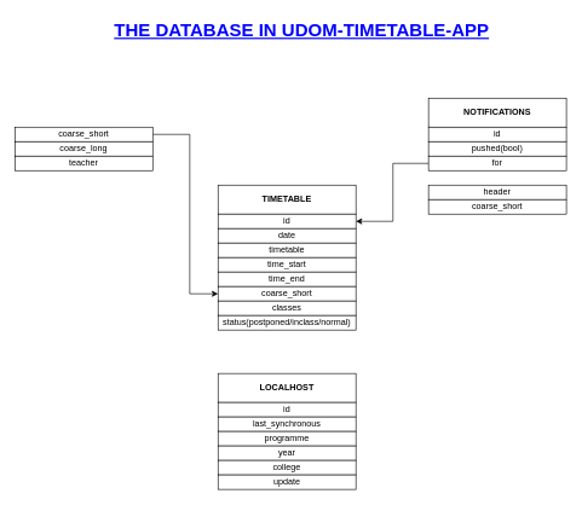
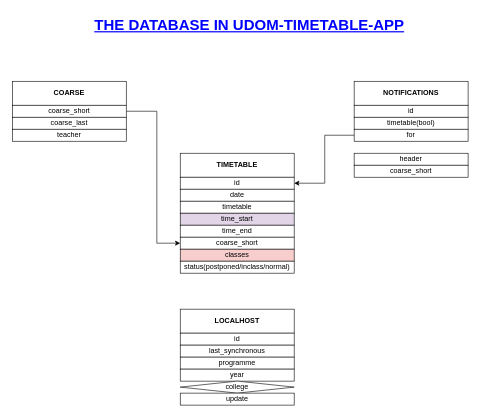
  <mxCell id="0" />
  <mxCell id="1" parent="0" />
+ <mxCell id="2" value="COARSE" style="rounded=0;whiteSpace=wrap;html=1;fontStyle=1" vertex="1" parent="1"><mxGeometry x="20" y="135" width="190" height="40" as="geometry" /></mxCell>
  <mxCell id="3" style="edgeStyle=orthogonalEdgeStyle;rounded=0;orthogonalLoop=1;jettySize=auto;html=1;exitX=1;exitY=0.5;exitDx=0;exitDy=0;entryX=0;entryY=0.5;entryDx=0;entryDy=0;" edge="1" parent="1" source="4" target="13"><mxGeometry relative="1" as="geometry"><mxPoint x="260" y="505" as="targetPoint" /><Array as="points"><mxPoint x="261" y="185" /><mxPoint x="261" y="405" /></Array></mxGeometry></mxCell>
  <mxCell id="4" value="coarse_short" style="rounded=0;whiteSpace=wrap;html=1;" vertex="1" parent="1"><mxGeometry x="20" y="175" width="190" height="20" as="geometry" /></mxCell>
- <mxCell id="5" value="coarse_long" style="rounded=0;whiteSpace=wrap;html=1;" vertex="1" parent="1"><mxGeometry x="20" y="195" width="190" height="20" as="geometry" /></mxCell>
+ <mxCell id="5" value="coarse_last" style="rounded=0;whiteSpace=wrap;html=1;" vertex="1" parent="1"><mxGeometry x="20" y="195" width="190" height="20" as="geometry" /></mxCell>
  <mxCell id="6" value="teacher" style="rounded=0;whiteSpace=wrap;html=1;" vertex="1" parent="1"><mxGeometry x="20" y="215" width="190" height="20" as="geometry" /></mxCell>
  <mxCell id="7" value="TIMETABLE" style="rounded=0;whiteSpace=wrap;html=1;fontStyle=1" vertex="1" parent="1"><mxGeometry x="300" y="255" width="190" height="40" as="geometry" /></mxCell>
  <mxCell id="8" value="id" style="rounded=0;whiteSpace=wrap;html=1;" vertex="1" parent="1"><mxGeometry x="300" y="295" width="190" height="20" as="geometry" /></mxCell>
  <mxCell id="9" value="date" style="rounded=0;whiteSpace=wrap;html=1;" vertex="1" parent="1"><mxGeometry x="300" y="315" width="190" height="20" as="geometry" /></mxCell>
  <mxCell id="10" value="timetable" style="rounded=0;whiteSpace=wrap;html=1;" vertex="1" parent="1"><mxGeometry x="300" y="335" width="190" height="20" as="geometry" /></mxCell>
- <mxCell id="11" value="time_start" style="rounded=0;whiteSpace=wrap;html=1;" vertex="1" parent="1"><mxGeometry x="300" y="355" width="190" height="20" as="geometry" /></mxCell>
+ <mxCell id="11" value="time_start" style="rounded=0;whiteSpace=wrap;html=1;fillColor=#e1d5e7;" vertex="1" parent="1"><mxGeometry x="300" y="355" width="190" height="20" as="geometry" /></mxCell>
  <mxCell id="12" value="time_end" style="rounded=0;whiteSpace=wrap;html=1;" vertex="1" parent="1"><mxGeometry x="300" y="375" width="190" height="20" as="geometry" /></mxCell>
  <mxCell id="13" value="coarse_short" style="rounded=0;whiteSpace=wrap;html=1;" vertex="1" parent="1"><mxGeometry x="300" y="395" width="190" height="20" as="geometry" /></mxCell>
- <mxCell id="14" value="classes" style="rounded=0;whiteSpace=wrap;html=1;" vertex="1" parent="1"><mxGeometry x="300" y="415" width="190" height="20" as="geometry" /></mxCell>
+ <mxCell id="14" value="classes" style="rounded=0;whiteSpace=wrap;html=1;fillColor=#f8cecc;" vertex="1" parent="1"><mxGeometry x="300" y="415" width="190" height="20" as="geometry" /></mxCell>
  <mxCell id="15" value="status(postponed/inclass/normal)" style="rounded=0;whiteSpace=wrap;html=1;" vertex="1" parent="1"><mxGeometry x="300" y="435" width="190" height="20" as="geometry" /></mxCell>
  <mxCell id="16" value="NOTIFICATIONS" style="rounded=0;whiteSpace=wrap;html=1;fontStyle=1" vertex="1" parent="1"><mxGeometry x="590" y="135" width="190" height="40" as="geometry" /></mxCell>
  <mxCell id="17" value="id" style="rounded=0;whiteSpace=wrap;html=1;" vertex="1" parent="1"><mxGeometry x="590" y="175" width="190" height="20" as="geometry" /></mxCell>
- <mxCell id="18" value="pushed(bool)" style="rounded=0;whiteSpace=wrap;html=1;" vertex="1" parent="1"><mxGeometry x="590" y="195" width="190" height="20" as="geometry" /></mxCell>
+ <mxCell id="18" value="timetable(bool)" style="rounded=0;whiteSpace=wrap;html=1;" vertex="1" parent="1"><mxGeometry x="590" y="195" width="190" height="20" as="geometry" /></mxCell>
  <mxCell id="19" style="edgeStyle=orthogonalEdgeStyle;rounded=0;orthogonalLoop=1;jettySize=auto;html=1;entryX=1;entryY=0.5;entryDx=0;entryDy=0;" edge="1" parent="1" source="20" target="8"><mxGeometry relative="1" as="geometry"><mxPoint x="540" y="355" as="targetPoint" /><Array as="points"><mxPoint x="541" y="225" /><mxPoint x="541" y="305" /></Array></mxGeometry></mxCell>
  <mxCell id="20" value="for" style="rounded=0;whiteSpace=wrap;html=1;" vertex="1" parent="1"><mxGeometry x="590" y="215" width="190" height="20" as="geometry" /></mxCell>
  <mxCell id="21" value="header" style="rounded=0;whiteSpace=wrap;html=1;" vertex="1" parent="1"><mxGeometry x="590" y="255" width="190" height="20" as="geometry" /></mxCell>
  <mxCell id="22" value="coarse_short" style="rounded=0;whiteSpace=wrap;html=1;" vertex="1" parent="1"><mxGeometry x="590" y="275" width="190" height="20" as="geometry" /></mxCell>
  <mxCell id="23" value="LOCALHOST" style="rounded=0;whiteSpace=wrap;html=1;fontStyle=1" vertex="1" parent="1"><mxGeometry x="300" y="515" width="190" height="40" as="geometry" /></mxCell>
  <mxCell id="24" value="id" style="rounded=0;whiteSpace=wrap;html=1;" vertex="1" parent="1"><mxGeometry x="300" y="555" width="190" height="20" as="geometry" /></mxCell>
  <mxCell id="25" value="last_synchronous" style="rounded=0;whiteSpace=wrap;html=1;" vertex="1" parent="1"><mxGeometry x="300" y="575" width="190" height="20" as="geometry" /></mxCell>
  <mxCell id="26" value="programme" style="rounded=0;whiteSpace=wrap;html=1;" vertex="1" parent="1"><mxGeometry x="300" y="595" width="190" height="20" as="geometry" /></mxCell>
  <mxCell id="27" value="year" style="rounded=0;whiteSpace=wrap;html=1;" vertex="1" parent="1"><mxGeometry x="300" y="615" width="190" height="20" as="geometry" /></mxCell>
- <mxCell id="28" value="college" style="rounded=0;whiteSpace=wrap;html=1;" vertex="1" parent="1"><mxGeometry x="300" y="635" width="190" height="20" as="geometry" /></mxCell>
+ <mxCell id="28" value="college" style="rhombus;whiteSpace=wrap;html=1;" vertex="1" parent="1"><mxGeometry x="300" y="635" width="190" height="20" as="geometry" /></mxCell>
  <mxCell id="29" value="update" style="rounded=0;whiteSpace=wrap;html=1;" vertex="1" parent="1"><mxGeometry x="300" y="655" width="190" height="20" as="geometry" /></mxCell>
  <mxCell id="30" value="THE DATABASE IN UDOM-TIMETABLE-APP" style="text;html=1;align=center;verticalAlign=middle;resizable=0;points=[];autosize=1;strokeColor=none;fillColor=none;fontStyle=5;fontSize=25;fontColor=#0000ff;" vertex="1" parent="1"><mxGeometry x="150" y="20" width="530" height="40" as="geometry" /></mxCell>
